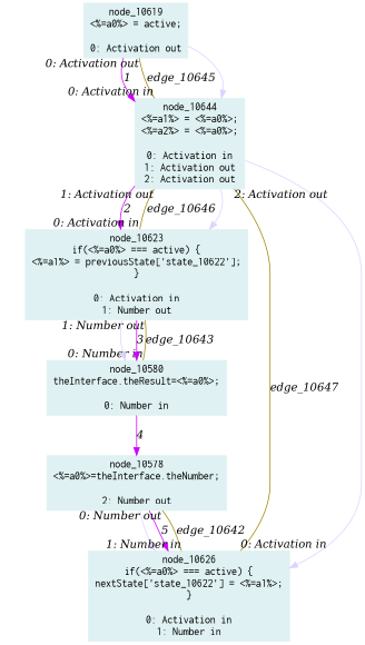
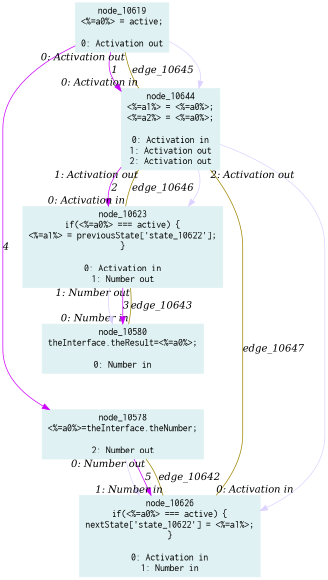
  digraph {
    node [color="#dff1f2" fontname=Courier shape=box style=filled]
    edge [arrowHead=normal arrowsize=1 color="#ddd2ff" dir=forward fontname="Times-Italic"]
    n1 [label="node_10578\n<%=a0%>=theInterface.theNumber;\n\n2: Number out"]
    n2 [label="node_10626\nif(<%=a0%> === active) {\nnextState['state_10622'] = <%=a1%>;\n}\n\n0: Activation in\n1: Number in"]
    n3 [label="node_10580\ntheInterface.theResult=<%=a0%>;\n\n0: Number in"]
    n4 [label="node_10623\nif(<%=a0%> === active) {\n<%=a1%> = previousState['state_10622'];\n}\n\n0: Activation in\n1: Number out"]
    n5 [label="node_10619\n<%=a0%> = active;\n\n0: Activation out"]
    n6 [label="node_10644\n<%=a1%> = <%=a0%>;\n<%=a2%> = <%=a0%>;\n\n0: Activation in\n1: Activation out\n2: Activation out"]
    n1 -> n2
    n1 -> n2 [color="#cc00ff" label=5]
    n2 -> n1 [arrowHead=none color="#9d8400" dir=none headlabel="0: Number out" label=edge_10642 taillabel="1: Number in"]
-   n3 -> n1 [color="#cc00ff" label=4]
+   n5 -> n1 [color="#cc00ff" label=4]
    n3 -> n4 [arrowHead=none color="#9d8400" dir=none headlabel="1: Number out" label=edge_10643 taillabel="0: Number in"]
    n4 -> n3
    n4 -> n3 [color="#cc00ff" label=3]
    n5 -> n6
    n5 -> n6 [color="#cc00ff" label=1]
    n5 -> n6 [arrowHead=none color="#9d8400" dir=none headlabel="0: Activation in" label=edge_10645 taillabel="0: Activation out"]
    n6 -> n2
    n6 -> n2 [arrowHead=none color="#9d8400" dir=none headlabel="0: Activation in" label=edge_10647 taillabel="2: Activation out"]
    n6 -> n4
    n6 -> n4 [color="#cc00ff" label=2]
    n6 -> n4 [arrowHead=none color="#9d8400" dir=none headlabel="0: Activation in" label=edge_10646 taillabel="1: Activation out"]
  }
